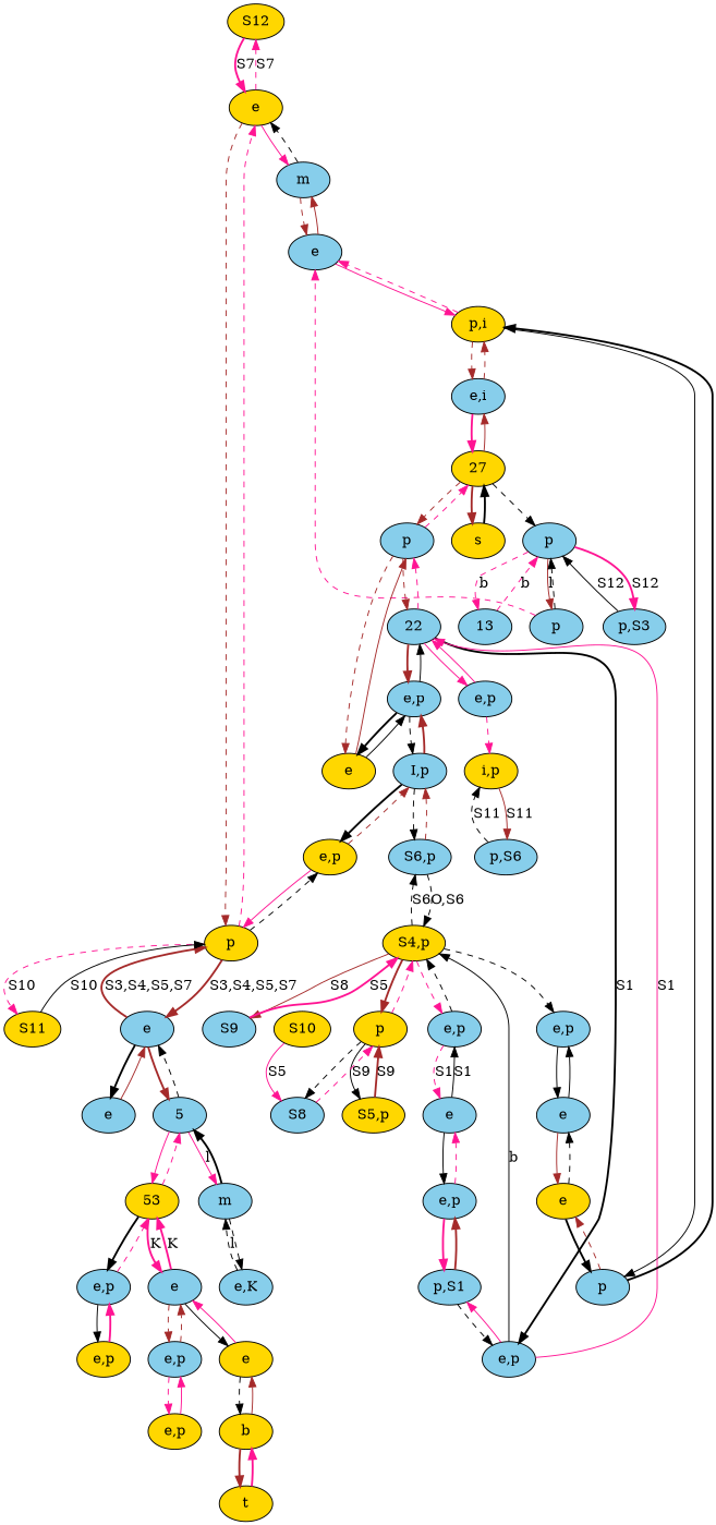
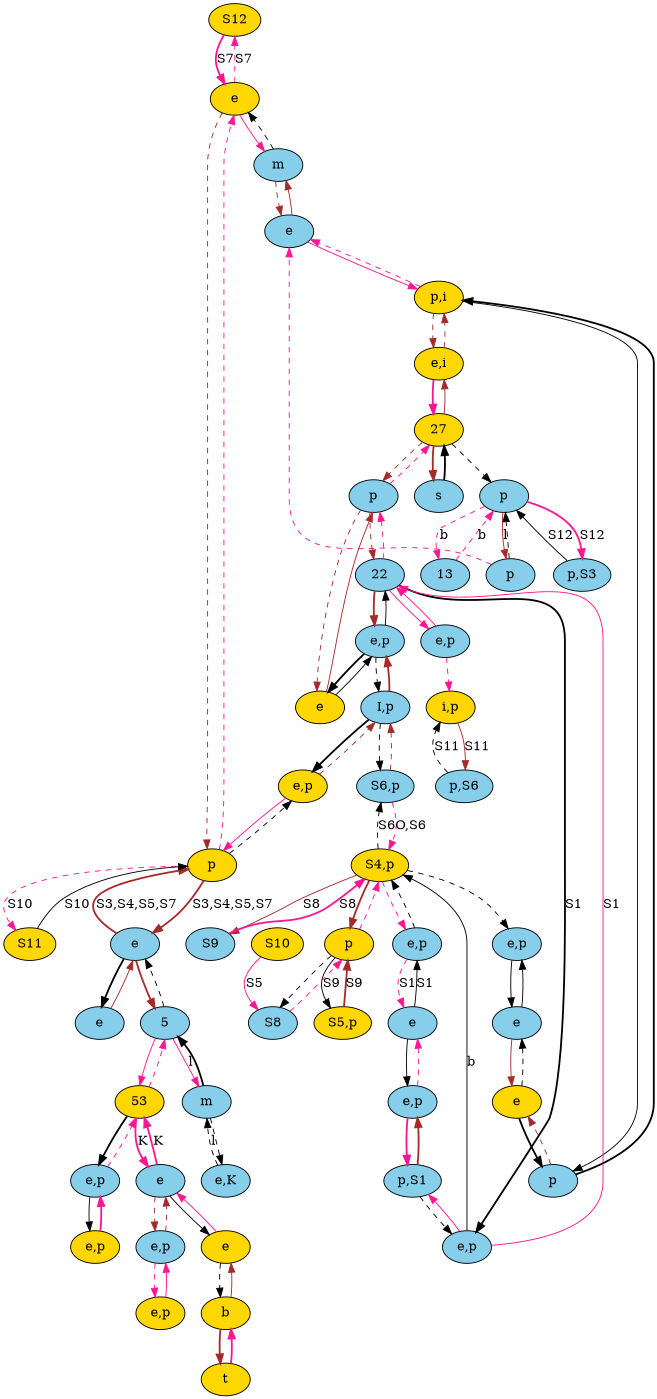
  digraph {
    node [fillcolor=skyblue style=filled]
    edge [color=black style=dashed]
    n1 [fillcolor=gold label=S12]
    n2 [fillcolor=gold label=e]
    n3 [fillcolor=gold label=p]
    n4 [label=m]
    n5 [label="p,S3"]
    n6 [label=p]
    n7 [label=p]
    13
    n9 [fillcolor=gold label=p]
    n10 [label=S8]
    n11 [fillcolor=gold label="S5,p"]
    n12 [fillcolor=gold label="S4,p"]
    n13 [label="S6,p"]
    n14 [label="e,p"]
    n15 [label="e,p"]
    n16 [label=S9]
    n17 [label="I,p"]
    n18 [label="e,p"]
    n19 [fillcolor=gold label="e,p"]
    22
    n21 [fillcolor=gold label=e]
    n22 [fillcolor=gold label=e]
    n23 [label=e]
    n24 [fillcolor=gold label=b]
    53 [fillcolor=gold]
    n26 [label="e,p"]
    n27 [fillcolor=gold label=t]
    n28 [label=e]
    5
    n30 [label=e]
    n31 [label=m]
    n32 [label="e,K"]
    n33 [label="e,p"]
-   n34 [fillcolor=gold label=s]
+   n34 [label=s]
    27 [fillcolor=gold]
    n36 [label=p]
-   n37 [label="e,i"]
+   n37 [fillcolor=gold label="e,i"]
    n38 [label=e]
    n39 [label="e,p"]
    n40 [label=e]
    n41 [fillcolor=gold label="p,i"]
    n42 [fillcolor=gold label="i,p"]
    n43 [label="p,S6"]
    n44 [label=e]
    n45 [fillcolor=gold label=e]
    n46 [fillcolor=gold label=S10]
    n47 [fillcolor=gold label="e,p"]
    n48 [fillcolor=gold label="e,p"]
    n49 [fillcolor=gold label=S11]
    n50 [label="e,p"]
    n51 [label="e,p"]
    n52 [label="p,S1"]
    n53 [label=p]
    n1 -> n2 [color=deeppink label=S7 style=bold]
    n2 -> n1 [color=deeppink label=S7]
    n2 -> n3 [color=brown]
    n2 -> n4 [color=deeppink style=solid]
    n3 -> n2 [color=deeppink]
    n3 -> n19
    n3 -> n28 [color=brown label="S3,S4,S5,S7" style=bold]
    n3 -> n49 [color=deeppink label=S10]
    n4 -> n2
    n4 -> n40 [color=brown]
    n5 -> n6 [label=S12 style=solid]
    n6 -> n5 [color=deeppink label=S12 style=bold]
    n6 -> n7 [color=brown label=l style=solid]
    n6 -> 13 [color=deeppink label=b]
    n7 -> n6
    n7 -> n40 [color=deeppink]
    13 -> n6 [color=deeppink label=b]
    n9 -> n10
    n9 -> n11 [label=S9 style=solid]
    n9 -> n12 [color=deeppink]
    n10 -> n9 [color=deeppink]
    n11 -> n9 [color=brown label=S9 style=bold]
    n12 -> n9 [color=brown style=bold]
    n12 -> n13 [label=S6]
    n12 -> n14 [color=deeppink]
    n12 -> n15
    n12 -> n16 [color=brown label=S8 style=solid]
-   n13 -> n12 [label="O,S6"]
+   n13 -> n12 [color=deeppink label="O,S6"]
    n13 -> n17 [color=brown]
    n14 -> n12
    n14 -> n38 [color=deeppink label=S1]
    n15 -> n44 [style=solid]
-   n16 -> n12 [color=deeppink label=S5 style=bold]
+   n16 -> n12 [color=deeppink label=S8 style=bold]
    n17 -> n13
    n17 -> n18 [color=brown style=bold]
    n17 -> n19 [style=bold]
    n18 -> n17
    n18 -> 22 [style=solid]
    n18 -> n21 [style=bold]
    n19 -> n3 [color=deeppink style=solid]
    n19 -> n17 [color=brown]
    22 -> n18 [color=brown style=bold]
    22 -> n36 [color=deeppink]
    22 -> n50 [color=deeppink style=solid]
    22 -> n51 [label=S1 style=bold]
    n21 -> n18 [style=solid]
    n21 -> n36 [color=brown style=solid]
    n22 -> n23 [color=deeppink style=solid]
    n22 -> n24
    n23 -> n22 [style=solid]
    n23 -> 53 [color=deeppink label=K style=bold]
    n23 -> n26 [color=brown]
    n24 -> n22 [color=brown style=solid]
    n24 -> n27 [color=brown style=bold]
    53 -> n23 [color=deeppink label=K style=bold]
    53 -> 5 [color=deeppink]
    53 -> n33 [style=bold]
    n26 -> n23 [color=brown]
    n26 -> n48 [color=deeppink]
    n27 -> n24 [color=deeppink style=bold]
    n28 -> n3 [color=brown label="S3,S4,S5,S7" style=bold]
    n28 -> 5 [color=brown style=bold]
    n28 -> n30 [style=bold]
    5 -> 53 [color=deeppink style=solid]
    5 -> n28
    5 -> n31 [color=deeppink label=l style=solid]
    n30 -> n28 [color=brown style=solid]
    n31 -> 5 [style=bold]
    n31 -> n32
    n32 -> n31 [label=l]
    n33 -> 53 [color=deeppink]
    n33 -> n47 [style=solid]
    n34 -> 27 [style=bold]
    27 -> n6
    27 -> n34 [color=brown style=bold]
    27 -> n36 [color=brown]
    27 -> n37 [color=brown style=solid]
    n36 -> 22 [color=brown]
    n36 -> n21 [color=brown]
    n36 -> 27 [color=deeppink]
    n37 -> 27 [color=deeppink style=bold]
    n37 -> n41 [color=brown]
    n38 -> n14 [label=S1 style=solid]
    n38 -> n39 [style=solid]
    n39 -> n38 [color=deeppink]
    n39 -> n52 [color=deeppink style=bold]
    n40 -> n4 [color=brown style=solid]
    n40 -> n41 [color=deeppink style=solid]
    n41 -> n37 [color=brown]
    n41 -> n40 [color=deeppink]
    n41 -> n53 [style=solid]
    n42 -> n43 [color=brown label=S11 style=solid]
    n43 -> n42 [label=S11]
    n44 -> n15 [style=solid]
    n44 -> n45 [color=brown style=solid]
    n45 -> n44
    n45 -> n53 [style=bold]
    n46 -> n10 [color=deeppink label=S5 style=solid]
    n47 -> n33 [color=deeppink style=bold]
    n48 -> n26 [color=deeppink style=solid]
    n49 -> n3 [label=S10 style=solid]
    n50 -> 22 [color=deeppink style=solid]
    n50 -> n42 [color=deeppink]
    n51 -> n12 [label=b style=solid]
    n51 -> 22 [color=deeppink label=S1 style=solid]
    n51 -> n52 [color=deeppink style=solid]
    n52 -> n39 [color=brown style=bold]
    n52 -> n51
    n53 -> n41 [style=bold]
    n53 -> n45 [color=brown]
  }
